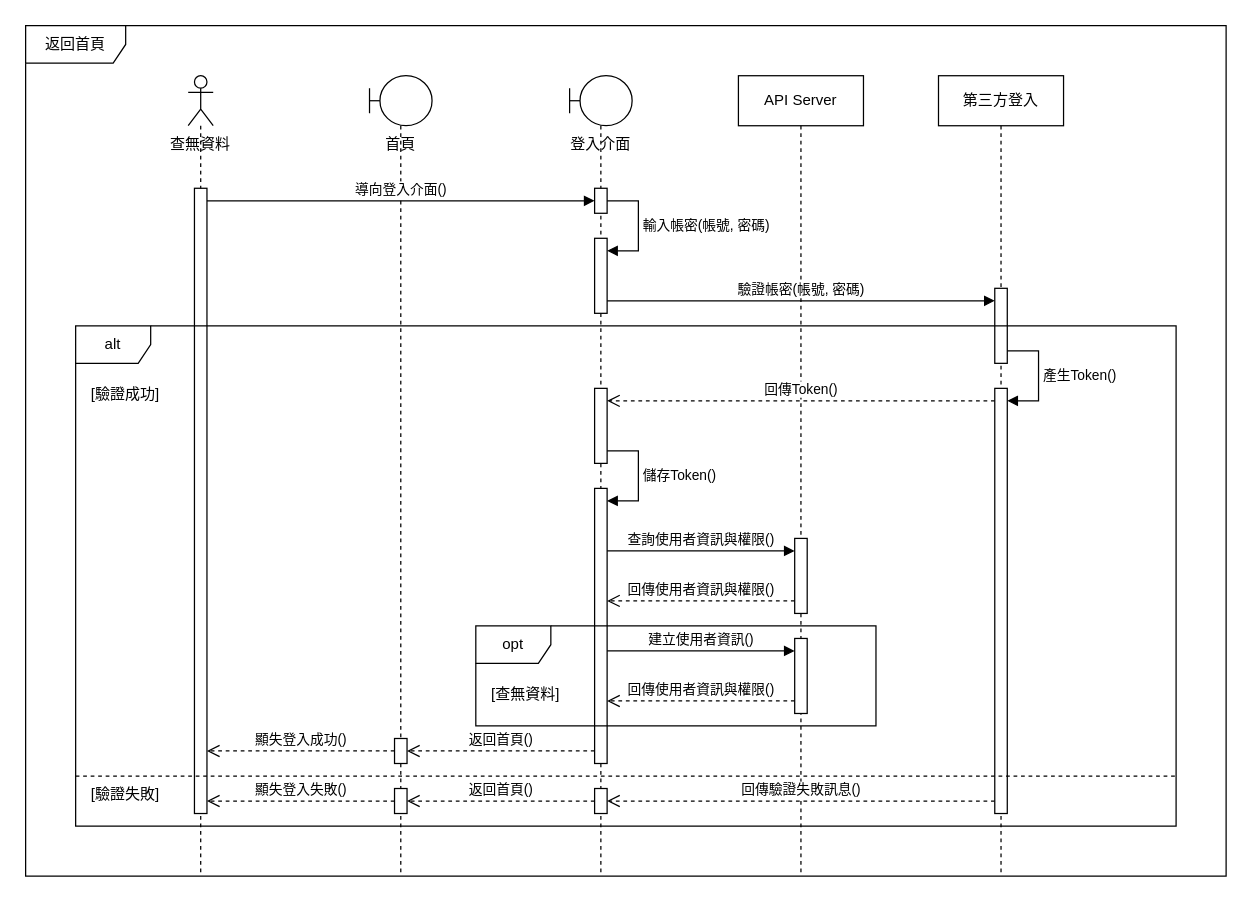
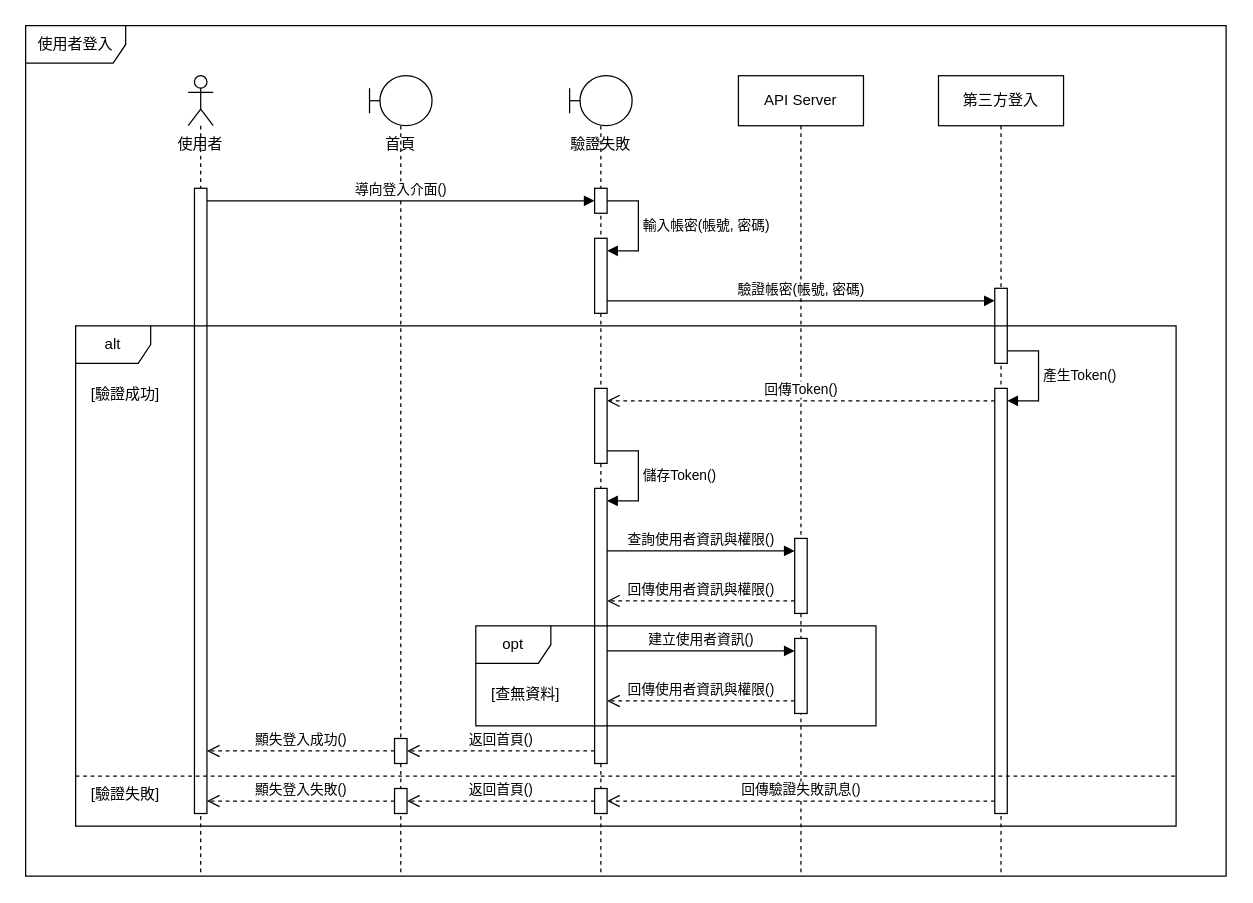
  <mxCell id="0" />
  <mxCell id="1" parent="0" />
  <mxCell id="2" value="" style="shape=umlLifeline;perimeter=lifelinePerimeter;whiteSpace=wrap;html=1;container=1;dropTarget=0;collapsible=0;recursiveResize=0;outlineConnect=0;portConstraint=eastwest;newEdgeStyle={&quot;curved&quot;:0,&quot;rounded&quot;:0};participant=umlActor;" vertex="1" parent="1"><mxGeometry x="150" y="60" width="20" height="640" as="geometry" /></mxCell>
  <mxCell id="3" value="" style="html=1;points=[[0,0,0,0,5],[0,1,0,0,-5],[1,0,0,0,5],[1,1,0,0,-5]];perimeter=orthogonalPerimeter;outlineConnect=0;targetShapes=umlLifeline;portConstraint=eastwest;newEdgeStyle={&quot;curved&quot;:0,&quot;rounded&quot;:0};" vertex="1" parent="2"><mxGeometry x="5" y="90" width="10" height="500" as="geometry" /></mxCell>
  <mxCell id="4" value="" style="shape=umlLifeline;perimeter=lifelinePerimeter;whiteSpace=wrap;html=1;container=1;dropTarget=0;collapsible=0;recursiveResize=0;outlineConnect=0;portConstraint=eastwest;newEdgeStyle={&quot;curved&quot;:0,&quot;rounded&quot;:0};participant=umlBoundary;" vertex="1" parent="1"><mxGeometry x="295" y="60" width="50" height="640" as="geometry" /></mxCell>
  <mxCell id="5" value="" style="shape=umlLifeline;perimeter=lifelinePerimeter;whiteSpace=wrap;html=1;container=1;dropTarget=0;collapsible=0;recursiveResize=0;outlineConnect=0;portConstraint=eastwest;newEdgeStyle={&quot;curved&quot;:0,&quot;rounded&quot;:0};participant=umlBoundary;" vertex="1" parent="1"><mxGeometry x="455" y="60" width="50" height="640" as="geometry" /></mxCell>
  <mxCell id="6" value="" style="html=1;points=[[0,0,0,0,5],[0,1,0,0,-5],[1,0,0,0,5],[1,1,0,0,-5]];perimeter=orthogonalPerimeter;outlineConnect=0;targetShapes=umlLifeline;portConstraint=eastwest;newEdgeStyle={&quot;curved&quot;:0,&quot;rounded&quot;:0};" vertex="1" parent="5"><mxGeometry x="20" y="90" width="10" height="20" as="geometry" /></mxCell>
  <mxCell id="7" value="" style="html=1;points=[[0,0,0,0,5],[0,1,0,0,-5],[1,0,0,0,5],[1,1,0,0,-5]];perimeter=orthogonalPerimeter;outlineConnect=0;targetShapes=umlLifeline;portConstraint=eastwest;newEdgeStyle={&quot;curved&quot;:0,&quot;rounded&quot;:0};" vertex="1" parent="5"><mxGeometry x="20" y="130" width="10" height="60" as="geometry" /></mxCell>
  <mxCell id="8" value="輸入帳密(帳號, 密碼)" style="html=1;align=left;spacingLeft=2;endArrow=block;rounded=0;edgeStyle=orthogonalEdgeStyle;curved=0;rounded=0;" edge="1" target="7" parent="5" source="6"><mxGeometry relative="1" as="geometry"><mxPoint x="35" y="100" as="sourcePoint" /><Array as="points"><mxPoint x="55" y="100" /><mxPoint x="55" y="140" /></Array></mxGeometry></mxCell>
  <mxCell id="9" value="" style="html=1;points=[[0,0,0,0,5],[0,1,0,0,-5],[1,0,0,0,5],[1,1,0,0,-5]];perimeter=orthogonalPerimeter;outlineConnect=0;targetShapes=umlLifeline;portConstraint=eastwest;newEdgeStyle={&quot;curved&quot;:0,&quot;rounded&quot;:0};" vertex="1" parent="5"><mxGeometry x="20" y="250" width="10" height="60" as="geometry" /></mxCell>
  <mxCell id="10" value="API Server" style="shape=umlLifeline;perimeter=lifelinePerimeter;whiteSpace=wrap;html=1;container=1;dropTarget=0;collapsible=0;recursiveResize=0;outlineConnect=0;portConstraint=eastwest;newEdgeStyle={&quot;curved&quot;:0,&quot;rounded&quot;:0};" vertex="1" parent="1"><mxGeometry x="590" y="60" width="100" height="640" as="geometry" /></mxCell>
  <mxCell id="11" value="" style="html=1;points=[[0,0,0,0,5],[0,1,0,0,-5],[1,0,0,0,5],[1,1,0,0,-5]];perimeter=orthogonalPerimeter;outlineConnect=0;targetShapes=umlLifeline;portConstraint=eastwest;newEdgeStyle={&quot;curved&quot;:0,&quot;rounded&quot;:0};" vertex="1" parent="10"><mxGeometry x="45" y="370" width="10" height="60" as="geometry" /></mxCell>
  <mxCell id="12" value="" style="html=1;points=[[0,0,0,0,5],[0,1,0,0,-5],[1,0,0,0,5],[1,1,0,0,-5]];perimeter=orthogonalPerimeter;outlineConnect=0;targetShapes=umlLifeline;portConstraint=eastwest;newEdgeStyle={&quot;curved&quot;:0,&quot;rounded&quot;:0};" vertex="1" parent="10"><mxGeometry x="45" y="450" width="10" height="60" as="geometry" /></mxCell>
  <mxCell id="13" value="顯失登入成功()" style="html=1;verticalAlign=bottom;endArrow=open;dashed=1;endSize=8;curved=0;rounded=0;" edge="1" parent="10" source="16"><mxGeometry relative="1" as="geometry"><mxPoint x="-280" y="540" as="sourcePoint" /><mxPoint x="-425.0" y="540" as="targetPoint" /></mxGeometry></mxCell>
  <mxCell id="14" value="顯失登入失敗()" style="html=1;verticalAlign=bottom;endArrow=open;dashed=1;endSize=8;curved=0;rounded=0;" edge="1" parent="10" source="15"><mxGeometry relative="1" as="geometry"><mxPoint x="-290" y="580" as="sourcePoint" /><mxPoint x="-425.0" y="580" as="targetPoint" /><Array as="points" /></mxGeometry></mxCell>
  <mxCell id="15" value="" style="html=1;points=[[0,0,0,0,5],[0,1,0,0,-5],[1,0,0,0,5],[1,1,0,0,-5]];perimeter=orthogonalPerimeter;outlineConnect=0;targetShapes=umlLifeline;portConstraint=eastwest;newEdgeStyle={&quot;curved&quot;:0,&quot;rounded&quot;:0};" vertex="1" parent="10"><mxGeometry x="-275" y="570" width="10" height="20" as="geometry" /></mxCell>
  <mxCell id="16" value="" style="html=1;points=[[0,0,0,0,5],[0,1,0,0,-5],[1,0,0,0,5],[1,1,0,0,-5]];perimeter=orthogonalPerimeter;outlineConnect=0;targetShapes=umlLifeline;portConstraint=eastwest;newEdgeStyle={&quot;curved&quot;:0,&quot;rounded&quot;:0};" vertex="1" parent="10"><mxGeometry x="-275" y="530" width="10" height="20" as="geometry" /></mxCell>
  <mxCell id="17" value="返回首頁()" style="html=1;verticalAlign=bottom;endArrow=open;dashed=1;endSize=8;curved=0;rounded=0;" edge="1" parent="10" source="20" target="16"><mxGeometry relative="1" as="geometry"><mxPoint x="-117" y="540" as="sourcePoint" /><mxPoint x="-197" y="540" as="targetPoint" /><Array as="points"><mxPoint x="-190" y="540" /></Array></mxGeometry></mxCell>
  <mxCell id="18" value="返回首頁()" style="html=1;verticalAlign=bottom;endArrow=open;dashed=1;endSize=8;curved=0;rounded=0;" edge="1" parent="10" target="15" source="19"><mxGeometry relative="1" as="geometry"><mxPoint x="-117" y="580" as="sourcePoint" /><mxPoint x="-197" y="580" as="targetPoint" /></mxGeometry></mxCell>
  <mxCell id="19" value="" style="html=1;points=[[0,0,0,0,5],[0,1,0,0,-5],[1,0,0,0,5],[1,1,0,0,-5]];perimeter=orthogonalPerimeter;outlineConnect=0;targetShapes=umlLifeline;portConstraint=eastwest;newEdgeStyle={&quot;curved&quot;:0,&quot;rounded&quot;:0};" vertex="1" parent="10"><mxGeometry x="-115" y="570" width="10" height="20" as="geometry" /></mxCell>
  <mxCell id="20" value="" style="html=1;points=[[0,0,0,0,5],[0,1,0,0,-5],[1,0,0,0,5],[1,1,0,0,-5]];perimeter=orthogonalPerimeter;outlineConnect=0;targetShapes=umlLifeline;portConstraint=eastwest;newEdgeStyle={&quot;curved&quot;:0,&quot;rounded&quot;:0};" vertex="1" parent="10"><mxGeometry x="-115" y="330" width="10" height="220" as="geometry" /></mxCell>
  <mxCell id="21" value="回傳驗證失敗訊息()" style="html=1;verticalAlign=bottom;endArrow=open;dashed=1;endSize=8;curved=0;rounded=0;" edge="1" parent="10"><mxGeometry relative="1" as="geometry"><mxPoint x="205" y="580" as="sourcePoint" /><mxPoint x="-105" y="580" as="targetPoint" /><Array as="points"><mxPoint x="50" y="580" /></Array></mxGeometry></mxCell>
  <mxCell id="22" value="查詢使用者資訊與權限()" style="html=1;verticalAlign=bottom;endArrow=block;curved=0;rounded=0;" edge="1" target="11" parent="10"><mxGeometry relative="1" as="geometry"><mxPoint x="-105" y="380" as="sourcePoint" /><Array as="points"><mxPoint x="-30" y="380" /></Array></mxGeometry></mxCell>
  <mxCell id="23" value="回傳使用者資訊與權限()" style="html=1;verticalAlign=bottom;endArrow=open;dashed=1;endSize=8;curved=0;rounded=0;" edge="1" source="11" parent="10"><mxGeometry relative="1" as="geometry"><mxPoint x="-105" y="420" as="targetPoint" /><Array as="points"><mxPoint x="-30" y="420" /></Array></mxGeometry></mxCell>
  <mxCell id="24" value="建立使用者資訊()" style="html=1;verticalAlign=bottom;endArrow=block;curved=0;rounded=0;" edge="1" parent="10" target="12"><mxGeometry relative="1" as="geometry"><mxPoint x="-105" y="460" as="sourcePoint" /><Array as="points"><mxPoint x="-30" y="460" /></Array></mxGeometry></mxCell>
  <mxCell id="25" value="回傳使用者資訊與權限()" style="html=1;verticalAlign=bottom;endArrow=open;dashed=1;endSize=8;curved=0;rounded=0;" edge="1" parent="10" source="12"><mxGeometry relative="1" as="geometry"><mxPoint x="-105" y="500" as="targetPoint" /><Array as="points"><mxPoint x="-30" y="500" /></Array></mxGeometry></mxCell>
  <mxCell id="26" value="第三方登入" style="shape=umlLifeline;perimeter=lifelinePerimeter;whiteSpace=wrap;html=1;container=1;dropTarget=0;collapsible=0;recursiveResize=0;outlineConnect=0;portConstraint=eastwest;newEdgeStyle={&quot;curved&quot;:0,&quot;rounded&quot;:0};" vertex="1" parent="1"><mxGeometry x="750" y="60" width="100" height="640" as="geometry" /></mxCell>
  <mxCell id="27" value="驗證帳密(帳號, 密碼)" style="html=1;verticalAlign=bottom;endArrow=block;curved=0;rounded=0;entryX=0;entryY=0;entryDx=0;entryDy=5;" edge="1" parent="26" source="7"><mxGeometry x="-0.002" relative="1" as="geometry"><mxPoint x="-25" y="180" as="sourcePoint" /><mxPoint x="45" y="180" as="targetPoint" /><mxPoint as="offset" /></mxGeometry></mxCell>
  <mxCell id="28" value="" style="html=1;points=[[0,0,0,0,5],[0,1,0,0,-5],[1,0,0,0,5],[1,1,0,0,-5]];perimeter=orthogonalPerimeter;outlineConnect=0;targetShapes=umlLifeline;portConstraint=eastwest;newEdgeStyle={&quot;curved&quot;:0,&quot;rounded&quot;:0};" vertex="1" parent="26"><mxGeometry x="45" y="170" width="10" height="60" as="geometry" /></mxCell>
  <mxCell id="29" value="產生Token()" style="html=1;align=left;spacingLeft=2;endArrow=block;rounded=0;edgeStyle=orthogonalEdgeStyle;curved=0;rounded=0;" edge="1" target="30" parent="26"><mxGeometry relative="1" as="geometry"><mxPoint x="55" y="220" as="sourcePoint" /><Array as="points"><mxPoint x="80" y="220" /><mxPoint x="80" y="260" /></Array></mxGeometry></mxCell>
  <mxCell id="30" value="" style="html=1;points=[[0,0,0,0,5],[0,1,0,0,-5],[1,0,0,0,5],[1,1,0,0,-5]];perimeter=orthogonalPerimeter;outlineConnect=0;targetShapes=umlLifeline;portConstraint=eastwest;newEdgeStyle={&quot;curved&quot;:0,&quot;rounded&quot;:0};" vertex="1" parent="26"><mxGeometry x="45" y="250" width="10" height="340" as="geometry" /></mxCell>
  <mxCell id="31" value="回傳Token()" style="html=1;verticalAlign=bottom;endArrow=open;dashed=1;endSize=8;curved=0;rounded=0;" edge="1" parent="26"><mxGeometry relative="1" as="geometry"><mxPoint x="45" y="260" as="sourcePoint" /><mxPoint x="-265" y="260" as="targetPoint" /></mxGeometry></mxCell>
  <mxCell id="32" value="導向登入介面()" style="html=1;verticalAlign=bottom;endArrow=block;curved=0;rounded=0;" edge="1" parent="1"><mxGeometry relative="1" as="geometry"><mxPoint x="165" y="160" as="sourcePoint" /><mxPoint x="475" y="160" as="targetPoint" /></mxGeometry></mxCell>
  <mxCell id="33" value="alt" style="shape=umlFrame;whiteSpace=wrap;html=1;pointerEvents=0;" vertex="1" parent="1"><mxGeometry x="60" y="260" width="880" height="400" as="geometry" /></mxCell>
  <mxCell id="34" value="儲存Token()" style="html=1;align=left;spacingLeft=2;endArrow=block;rounded=0;edgeStyle=orthogonalEdgeStyle;curved=0;rounded=0;" edge="1" target="20" parent="1" source="9"><mxGeometry relative="1" as="geometry"><mxPoint x="500" y="360" as="sourcePoint" /><Array as="points"><mxPoint x="510" y="360" /><mxPoint x="510" y="400" /></Array><mxPoint x="480" y="430" as="targetPoint" /></mxGeometry></mxCell>
  <mxCell id="35" value="" style="endArrow=none;dashed=1;html=1;rounded=0;exitX=0;exitY=0.9;exitDx=0;exitDy=0;exitPerimeter=0;entryX=1;entryY=0.9;entryDx=0;entryDy=0;entryPerimeter=0;" edge="1" parent="1" source="33" target="33"><mxGeometry width="50" height="50" relative="1" as="geometry"><mxPoint x="330" y="430" as="sourcePoint" /><mxPoint x="380" y="380" as="targetPoint" /></mxGeometry></mxCell>
  <mxCell id="36" value="opt" style="shape=umlFrame;whiteSpace=wrap;html=1;pointerEvents=0;" vertex="1" parent="1"><mxGeometry x="380" y="500" width="320" height="80" as="geometry" /></mxCell>
  <mxCell id="37" value="[驗證成功]" style="text;html=1;align=center;verticalAlign=middle;whiteSpace=wrap;rounded=0;" vertex="1" parent="1"><mxGeometry x="60" y="300" width="80" height="30" as="geometry" /></mxCell>
  <mxCell id="38" value="[驗證失敗]" style="text;html=1;align=center;verticalAlign=middle;whiteSpace=wrap;rounded=0;" vertex="1" parent="1"><mxGeometry x="60" y="620" width="80" height="30" as="geometry" /></mxCell>
  <mxCell id="39" value="[查無資料]" style="text;html=1;align=center;verticalAlign=middle;whiteSpace=wrap;rounded=0;" vertex="1" parent="1"><mxGeometry x="380" y="540" width="80" height="30" as="geometry" /></mxCell>
- <mxCell id="40" value="返回首頁" style="shape=umlFrame;whiteSpace=wrap;html=1;pointerEvents=0;width=80;height=30;" vertex="1" parent="1"><mxGeometry x="20" y="20" width="960" height="680" as="geometry" /></mxCell>
- <mxCell id="41" value="查無資料" style="text;html=1;align=center;verticalAlign=middle;whiteSpace=wrap;rounded=0;" vertex="1" parent="1"><mxGeometry x="130" y="100" width="60" height="30" as="geometry" /></mxCell>
+ <mxCell id="40" value="使用者登入" style="shape=umlFrame;whiteSpace=wrap;html=1;pointerEvents=0;width=80;height=30;" vertex="1" parent="1"><mxGeometry x="20" y="20" width="960" height="680" as="geometry" /></mxCell>
+ <mxCell id="41" value="使用者" style="text;html=1;align=center;verticalAlign=middle;whiteSpace=wrap;rounded=0;" vertex="1" parent="1"><mxGeometry x="130" y="100" width="60" height="30" as="geometry" /></mxCell>
  <mxCell id="42" value="首頁" style="text;html=1;align=center;verticalAlign=middle;whiteSpace=wrap;rounded=0;" vertex="1" parent="1"><mxGeometry x="290" y="100" width="60" height="30" as="geometry" /></mxCell>
- <mxCell id="43" value="登入介面" style="text;html=1;align=center;verticalAlign=middle;whiteSpace=wrap;rounded=0;" vertex="1" parent="1"><mxGeometry x="450" y="100" width="60" height="30" as="geometry" /></mxCell>
+ <mxCell id="43" value="驗證失敗" style="text;html=1;align=center;verticalAlign=middle;whiteSpace=wrap;rounded=0;" vertex="1" parent="1"><mxGeometry x="450" y="100" width="60" height="30" as="geometry" /></mxCell>
